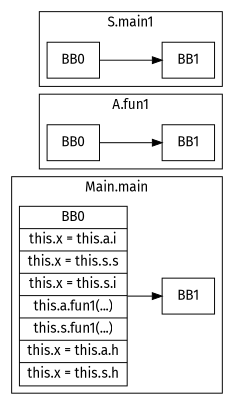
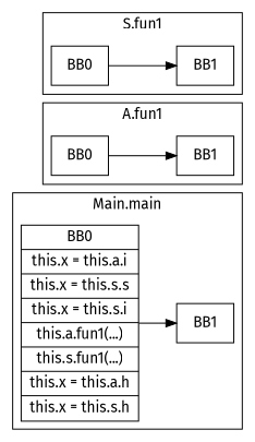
  digraph {
    rankdir=LR
    fontname="Fira Sans"
    node [shape=record fontname="Fira Sans"]
    edge [fontname="Fira Sans"]
    n1 [label="BB0|this.x = this.a.i|this.x = this.s.s|this.x = this.s.i|this.a.fun1(...)|this.s.fun1(...)|this.x = this.a.h|this.x = this.s.h"]
    n2 [label=BB1]
    n3 [label=BB0]
    n4 [label=BB1]
    n5 [label=BB0]
    n6 [label=BB1]
    subgraph cluster_1 {
      label="Main.main"
      n1
      n2
    }
    subgraph cluster_2 {
      label="A.fun1"
      n3
      n4
    }
    subgraph cluster_3 {
-     label="S.main1"
+     label="S.fun1"
      n5
      n6
    }
    n1 -> n2
    n3 -> n4
    n5 -> n6
  }
